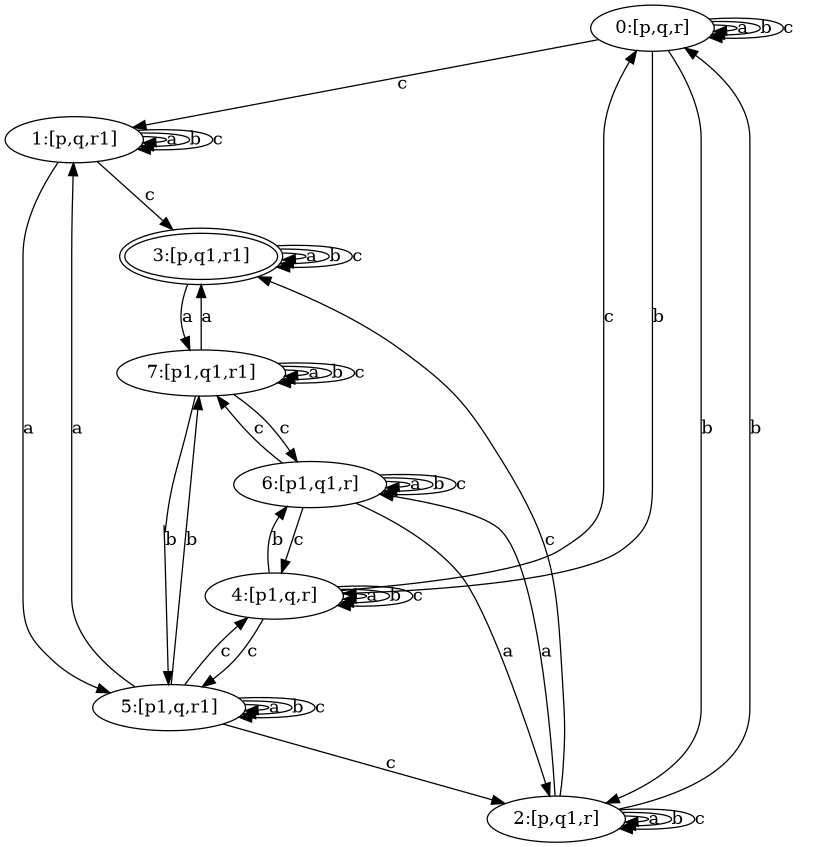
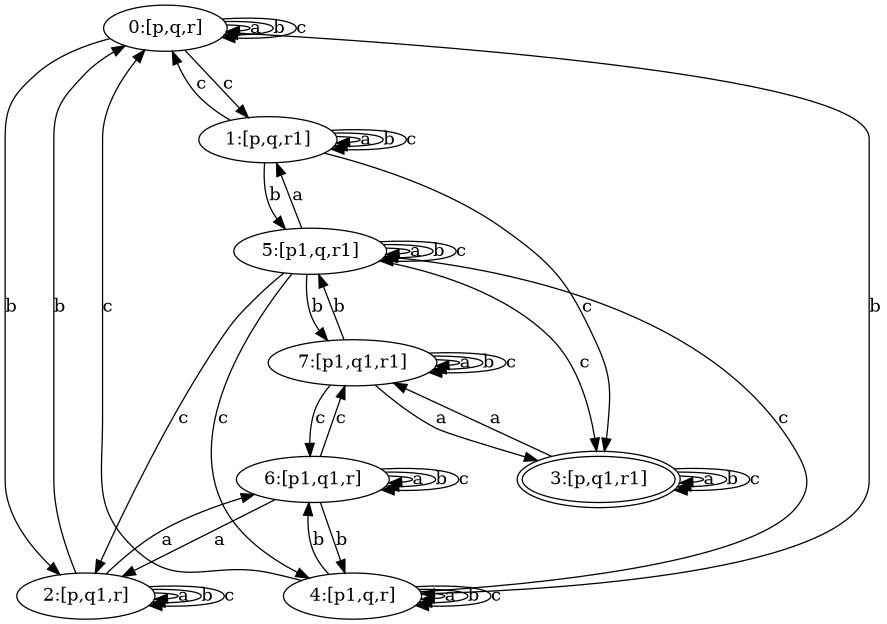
  digraph {
    n1 [label="0:[p,q,r]"]
    n2 [label="1:[p,q,r1]"]
    n3 [label="2:[p,q1,r]"]
    n4 [label="4:[p1,q,r]"]
    n5 [label="3:[p,q1,r1]" peripheries=2]
    n6 [label="5:[p1,q,r1]"]
    n7 [label="6:[p1,q1,r]"]
    n8 [label="7:[p1,q1,r1]"]
    n1 -> n1 [label=a]
    n1 -> n1 [label=b]
    n1 -> n1 [label=c]
    n1 -> n2 [label=c]
    n1 -> n3 [label=b]
    n1 -> n4 [label=b]
+   n2 -> n1 [label=c]
    n2 -> n2 [label=a]
    n2 -> n2 [label=b]
    n2 -> n2 [label=c]
    n2 -> n5 [label=c]
-   n2 -> n6 [label=a]
+   n2 -> n6 [label=b]
    n3 -> n1 [label=b]
    n3 -> n3 [label=a]
    n3 -> n3 [label=b]
    n3 -> n3 [label=c]
-   n3 -> n5 [label=c]
+   n6 -> n5 [label=c]
    n3 -> n7 [label=a]
    n4 -> n1 [label=c]
    n4 -> n4 [label=a]
    n4 -> n4 [label=b]
    n4 -> n4 [label=c]
    n4 -> n6 [label=c]
    n4 -> n7 [label=b]
    n5 -> n5 [label=a]
    n5 -> n5 [label=b]
    n5 -> n5 [label=c]
    n5 -> n8 [label=a]
    n6 -> n2 [label=a]
    n6 -> n3 [label=c]
    n6 -> n4 [label=c]
    n6 -> n6 [label=a]
    n6 -> n6 [label=b]
    n6 -> n6 [label=c]
    n6 -> n8 [label=b]
    n7 -> n3 [label=a]
-   n7 -> n4 [label=c]
+   n7 -> n4 [label=b]
    n7 -> n7 [label=a]
    n7 -> n7 [label=b]
    n7 -> n7 [label=c]
    n7 -> n8 [label=c]
    n8 -> n5 [label=a]
    n8 -> n6 [label=b]
    n8 -> n7 [label=c]
    n8 -> n8 [label=a]
    n8 -> n8 [label=b]
    n8 -> n8 [label=c]
  }
